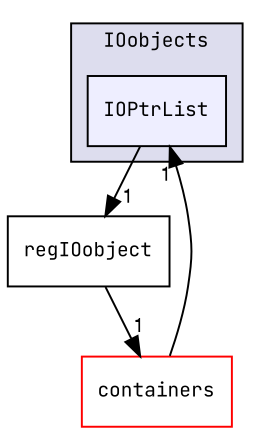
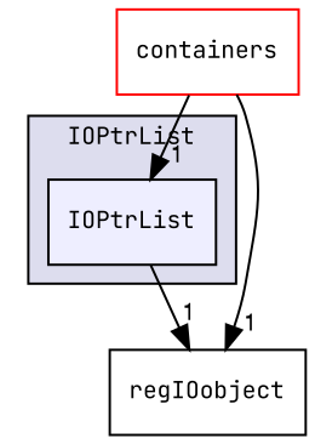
  digraph {
    compound=true
    fontname="JetBrains Mono"
    node [fontname="JetBrains Mono" fontsize=10 shape=box]
    edge [fontname="JetBrains Mono" headlabel=1 labeldistance=1.5 labelfontname=FreeSans labelfontsize=10]
    n1 [fillcolor="#eeeeff" label=IOPtrList pencolor=black style=filled]
    n2 [label=regIOobject]
    n3 [color=red label=containers]
    subgraph cluster_1 {
      bgcolor="#ddddee"
      fontsize=10
-     label=IOobjects
+     label=IOPtrList
      pencolor=black
      n1
    }
    n1 -> n2
-   n2 -> n3
+   n3 -> n2
    n3 -> n1
  }
